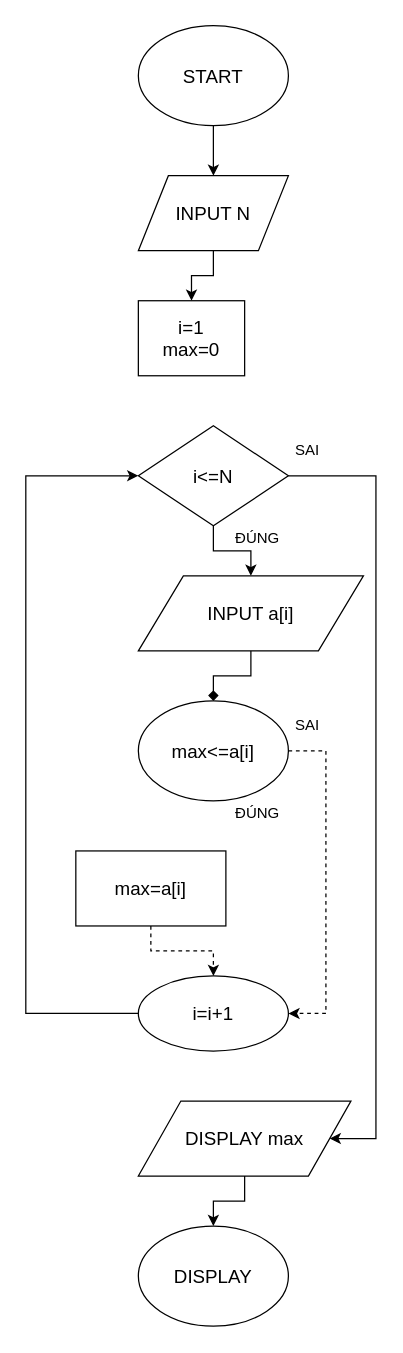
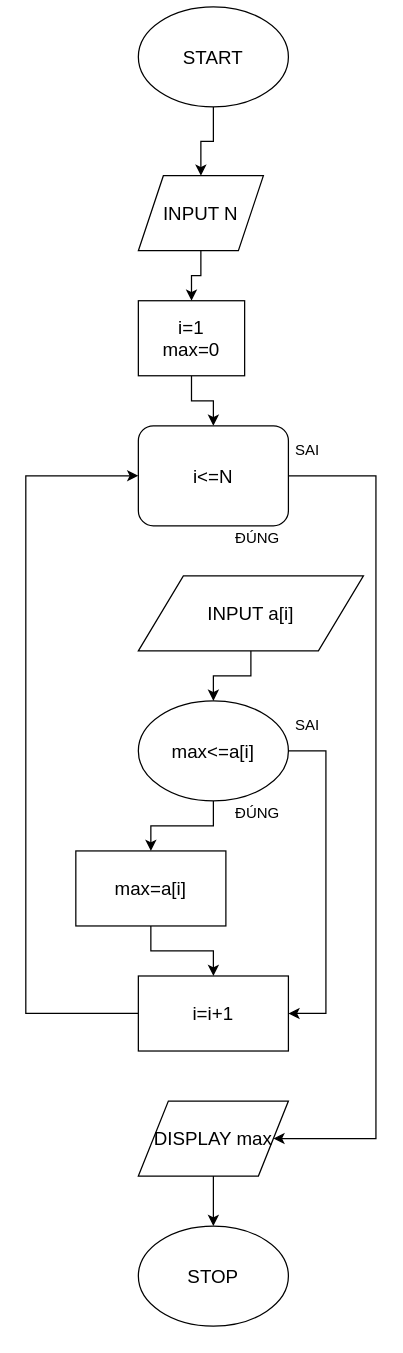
  <mxCell id="0" />
  <mxCell id="1" parent="0" />
  <mxCell id="2" value="" style="edgeStyle=orthogonalEdgeStyle;rounded=0;orthogonalLoop=1;jettySize=auto;html=1;" edge="1" parent="1" source="3" target="5"><mxGeometry relative="1" as="geometry" /></mxCell>
- <mxCell id="3" value="&lt;font style=&quot;font-size: 15px&quot;&gt;START&lt;/font&gt;" style="ellipse;whiteSpace=wrap;html=1;" vertex="1" parent="1"><mxGeometry x="110" width="120" height="80" as="geometry" y="20" /></mxCell>
+ <mxCell id="3" value="&lt;font style=&quot;font-size: 15px&quot;&gt;START&lt;/font&gt;" style="ellipse;whiteSpace=wrap;html=1;" vertex="1" parent="1"><mxGeometry x="110" y="5" width="120" height="80" as="geometry" /></mxCell>
  <mxCell id="4" value="" style="edgeStyle=orthogonalEdgeStyle;rounded=0;orthogonalLoop=1;jettySize=auto;html=1;" edge="1" parent="1" source="5" target="7"><mxGeometry relative="1" as="geometry" /></mxCell>
- <mxCell id="5" value="&lt;font style=&quot;font-size: 15px&quot;&gt;INPUT N&lt;/font&gt;" style="shape=parallelogram;perimeter=parallelogramPerimeter;whiteSpace=wrap;html=1;" vertex="1" parent="1"><mxGeometry x="110" y="140" width="120" height="60" as="geometry" /></mxCell>
+ <mxCell id="5" value="&lt;font style=&quot;font-size: 15px&quot;&gt;INPUT N&lt;/font&gt;" style="shape=parallelogram;perimeter=parallelogramPerimeter;whiteSpace=wrap;html=1;" vertex="1" parent="1"><mxGeometry x="110" y="140" width="100" height="60" as="geometry" /></mxCell>
+ <mxCell id="6" value="" style="edgeStyle=orthogonalEdgeStyle;rounded=0;orthogonalLoop=1;jettySize=auto;html=1;" edge="1" parent="1" source="7" target="10"><mxGeometry relative="1" as="geometry" /></mxCell>
  <mxCell id="7" value="&lt;font style=&quot;font-size: 15px&quot;&gt;i=1&lt;br&gt;max=0&lt;/font&gt;" style="rounded=0;whiteSpace=wrap;html=1;" vertex="1" parent="1"><mxGeometry x="110" y="240" width="85" height="60" as="geometry" /></mxCell>
- <mxCell id="8" value="" style="edgeStyle=orthogonalEdgeStyle;rounded=0;orthogonalLoop=1;jettySize=auto;html=1;" edge="1" parent="1" source="10" target="12"><mxGeometry relative="1" as="geometry" /></mxCell>
  <mxCell id="9" style="edgeStyle=orthogonalEdgeStyle;rounded=0;orthogonalLoop=1;jettySize=auto;html=1;exitX=1;exitY=0.5;exitDx=0;exitDy=0;entryX=1;entryY=0.5;entryDx=0;entryDy=0;" edge="1" parent="1" source="10" target="22"><mxGeometry relative="1" as="geometry"><Array as="points"><mxPoint x="300" y="380" /><mxPoint x="300" y="910" /></Array></mxGeometry></mxCell>
- <mxCell id="10" value="&lt;font style=&quot;font-size: 15px&quot;&gt;i&amp;lt;=N&lt;/font&gt;" style="rhombus;whiteSpace=wrap;html=1;" vertex="1" parent="1"><mxGeometry x="110" y="340" width="120" height="80" as="geometry" /></mxCell>
- <mxCell id="11" value="" style="edgeStyle=orthogonalEdgeStyle;rounded=0;orthogonalLoop=1;jettySize=auto;html=1;endArrow=diamond;" edge="1" parent="1" source="12" target="15"><mxGeometry relative="1" as="geometry" /></mxCell>
+ <mxCell id="10" value="&lt;font style=&quot;font-size: 15px&quot;&gt;i&amp;lt;=N&lt;/font&gt;" style="whiteSpace=wrap;html=1;rounded=1;" vertex="1" parent="1"><mxGeometry x="110" y="340" width="120" height="80" as="geometry" /></mxCell>
+ <mxCell id="11" value="" style="edgeStyle=orthogonalEdgeStyle;rounded=0;orthogonalLoop=1;jettySize=auto;html=1;" edge="1" parent="1" source="12" target="15"><mxGeometry relative="1" as="geometry" /></mxCell>
  <mxCell id="12" value="&lt;font style=&quot;font-size: 15px&quot;&gt;INPUT a[i]&lt;/font&gt;" style="shape=parallelogram;perimeter=parallelogramPerimeter;whiteSpace=wrap;html=1;" vertex="1" parent="1"><mxGeometry x="110" y="460" width="180" height="60" as="geometry" /></mxCell>
- <mxCell id="14" style="edgeStyle=orthogonalEdgeStyle;rounded=0;orthogonalLoop=1;jettySize=auto;html=1;entryX=1;entryY=0.5;entryDx=0;entryDy=0;dashed=1;" edge="1" parent="1" source="15" target="19"><mxGeometry relative="1" as="geometry"><mxPoint x="260" y="860" as="targetPoint" /><Array as="points"><mxPoint x="260" y="600" /><mxPoint x="260" y="810" /></Array></mxGeometry></mxCell>
+ <mxCell id="13" value="" style="edgeStyle=orthogonalEdgeStyle;rounded=0;orthogonalLoop=1;jettySize=auto;html=1;" edge="1" parent="1" source="15" target="17"><mxGeometry relative="1" as="geometry" /></mxCell>
+ <mxCell id="14" style="edgeStyle=orthogonalEdgeStyle;rounded=0;orthogonalLoop=1;jettySize=auto;html=1;entryX=1;entryY=0.5;entryDx=0;entryDy=0;" edge="1" parent="1" source="15" target="19"><mxGeometry relative="1" as="geometry"><mxPoint x="260" y="860" as="targetPoint" /><Array as="points"><mxPoint x="260" y="600" /><mxPoint x="260" y="810" /></Array></mxGeometry></mxCell>
  <mxCell id="15" value="&lt;font style=&quot;font-size: 15px&quot;&gt;max&amp;lt;=a[i]&lt;/font&gt;" style="ellipse;whiteSpace=wrap;html=1;" vertex="1" parent="1"><mxGeometry x="110" y="560" width="120" height="80" as="geometry" /></mxCell>
- <mxCell id="16" value="" style="edgeStyle=orthogonalEdgeStyle;rounded=0;orthogonalLoop=1;jettySize=auto;html=1;dashed=1;" edge="1" parent="1" source="17" target="19"><mxGeometry relative="1" as="geometry" /></mxCell>
+ <mxCell id="16" value="" style="edgeStyle=orthogonalEdgeStyle;rounded=0;orthogonalLoop=1;jettySize=auto;html=1;" edge="1" parent="1" source="17" target="19"><mxGeometry relative="1" as="geometry" /></mxCell>
  <mxCell id="17" value="&lt;font style=&quot;font-size: 15px&quot;&gt;max=a[i]&lt;/font&gt;" style="rounded=0;whiteSpace=wrap;html=1;" vertex="1" parent="1"><mxGeometry x="60" y="680" width="120" height="60" as="geometry" /></mxCell>
  <mxCell id="18" style="edgeStyle=orthogonalEdgeStyle;rounded=0;orthogonalLoop=1;jettySize=auto;html=1;entryX=0;entryY=0.5;entryDx=0;entryDy=0;" edge="1" parent="1" source="19" target="10"><mxGeometry relative="1" as="geometry"><Array as="points"><mxPoint x="20" y="810" /><mxPoint x="20" y="380" /></Array></mxGeometry></mxCell>
- <mxCell id="19" value="&lt;font style=&quot;font-size: 15px&quot;&gt;i=i+1&lt;/font&gt;" style="ellipse;whiteSpace=wrap;html=1;" vertex="1" parent="1"><mxGeometry x="110" y="780" width="120" height="60" as="geometry" /></mxCell>
- <mxCell id="20" value="&lt;font style=&quot;font-size: 15px&quot;&gt;DISPLAY&lt;/font&gt;" style="ellipse;whiteSpace=wrap;html=1;" vertex="1" parent="1"><mxGeometry x="110" y="980" width="120" height="80" as="geometry" /></mxCell>
+ <mxCell id="19" value="&lt;font style=&quot;font-size: 15px&quot;&gt;i=i+1&lt;/font&gt;" style="rounded=0;whiteSpace=wrap;html=1;" vertex="1" parent="1"><mxGeometry x="110" y="780" width="120" height="60" as="geometry" /></mxCell>
+ <mxCell id="20" value="&lt;font style=&quot;font-size: 15px&quot;&gt;STOP&lt;/font&gt;" style="ellipse;whiteSpace=wrap;html=1;" vertex="1" parent="1"><mxGeometry x="110" y="980" width="120" height="80" as="geometry" /></mxCell>
  <mxCell id="21" value="" style="edgeStyle=orthogonalEdgeStyle;rounded=0;orthogonalLoop=1;jettySize=auto;html=1;" edge="1" parent="1" source="22" target="20"><mxGeometry relative="1" as="geometry" /></mxCell>
- <mxCell id="22" value="&lt;font style=&quot;font-size: 15px&quot;&gt;DISPLAY max&lt;/font&gt;" style="shape=parallelogram;perimeter=parallelogramPerimeter;whiteSpace=wrap;html=1;" vertex="1" parent="1"><mxGeometry x="110" y="880" width="170" height="60" as="geometry" /></mxCell>
+ <mxCell id="22" value="&lt;font style=&quot;font-size: 15px&quot;&gt;DISPLAY max&lt;/font&gt;" style="shape=parallelogram;perimeter=parallelogramPerimeter;whiteSpace=wrap;html=1;" vertex="1" parent="1"><mxGeometry x="110" y="880" width="120" height="60" as="geometry" /></mxCell>
  <mxCell id="23" value="ĐÚNG" style="text;html=1;align=center;verticalAlign=middle;resizable=0;points=[];autosize=1;" vertex="1" parent="1"><mxGeometry x="180" y="420" width="50" height="20" as="geometry" /></mxCell>
  <mxCell id="24" value="SAI" style="text;html=1;align=center;verticalAlign=middle;resizable=0;points=[];autosize=1;" vertex="1" parent="1"><mxGeometry x="230" y="350" width="30" height="20" as="geometry" /></mxCell>
  <mxCell id="25" value="ĐÚNG" style="text;html=1;align=center;verticalAlign=middle;resizable=0;points=[];autosize=1;" vertex="1" parent="1"><mxGeometry x="180" y="640" width="50" height="20" as="geometry" /></mxCell>
  <mxCell id="26" value="SAI" style="text;html=1;align=center;verticalAlign=middle;resizable=0;points=[];autosize=1;" vertex="1" parent="1"><mxGeometry x="230" y="570" width="30" height="20" as="geometry" /></mxCell>
